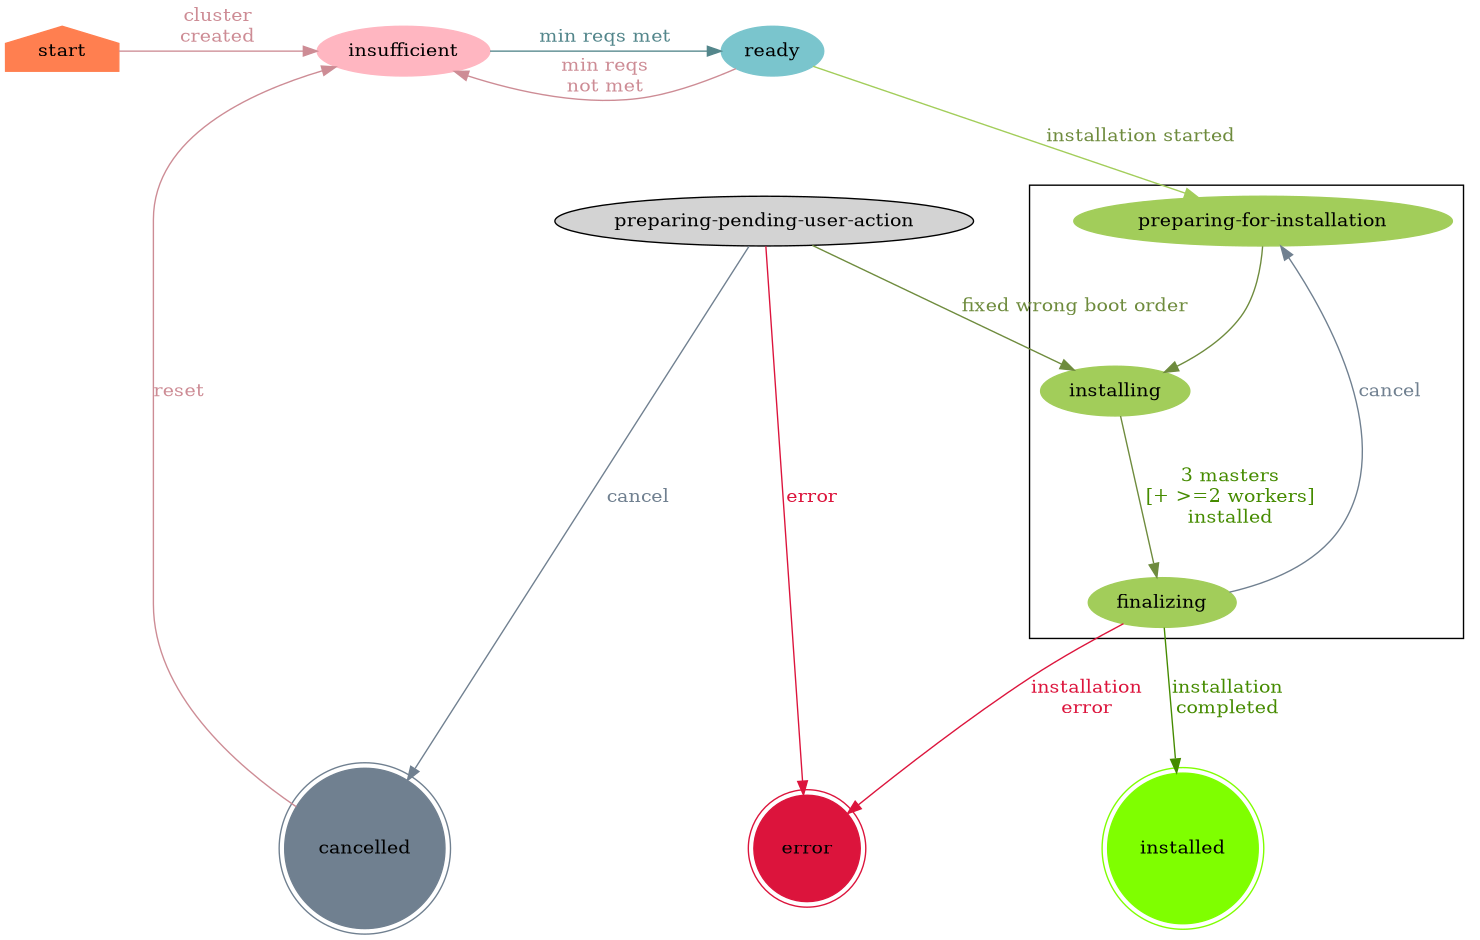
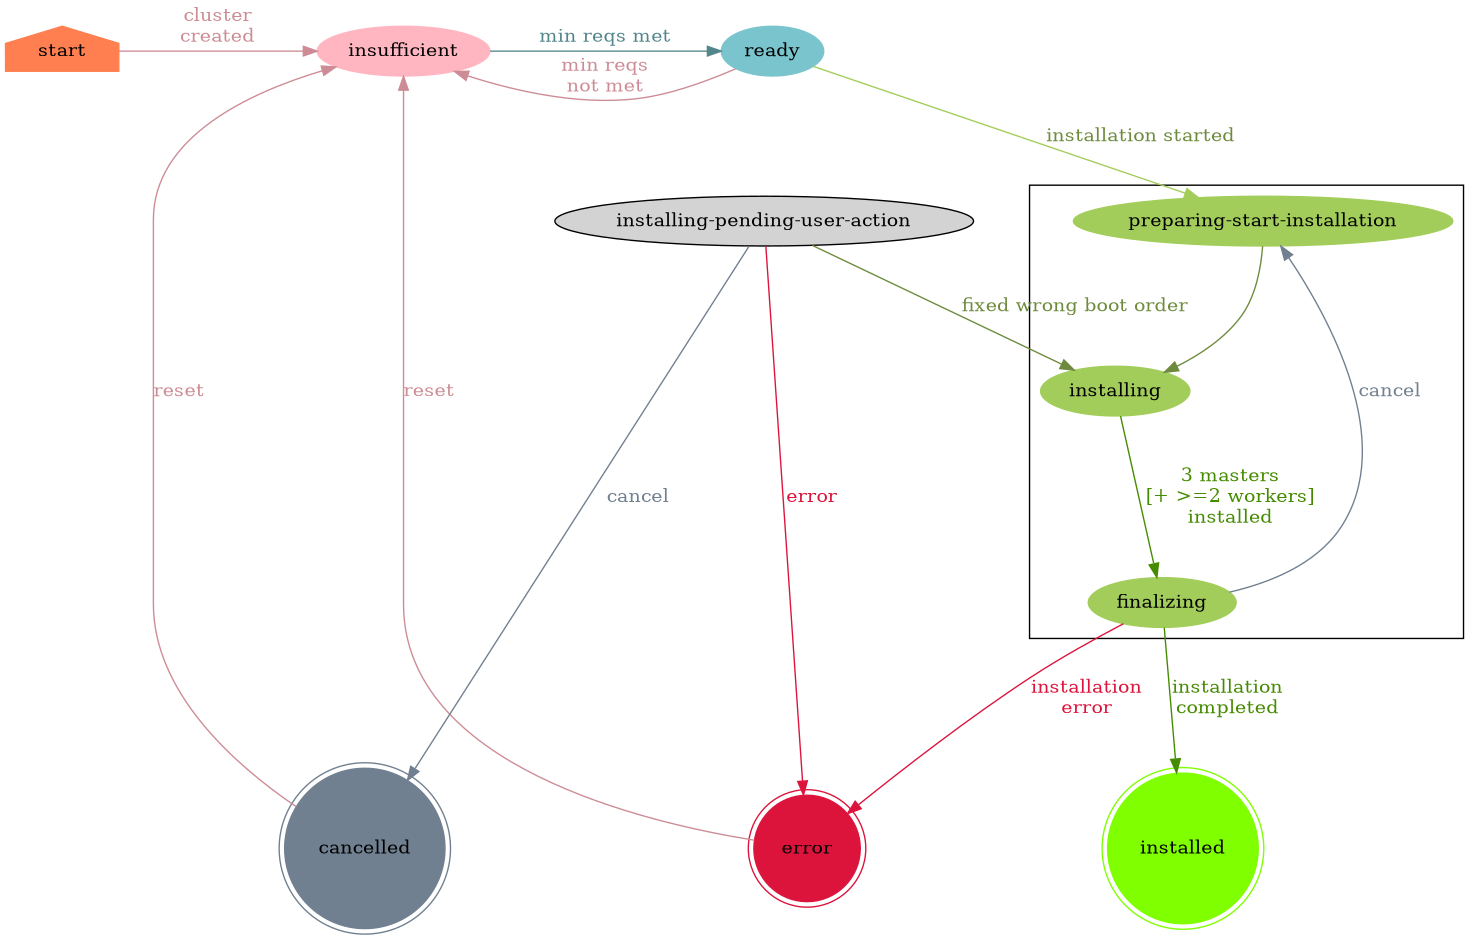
  digraph {
    compound=true
    newrank=false
    nodesep=1.0
    ranksep=1.0
    node [color=darkolivegreen3 style=filled]
    edge [color=lightpink3 fontcolor=lightpink3]
    start [color=coral shape=house]
    installed [color=chartreuse shape=doublecircle]
    insufficient [color=lightpink]
    ready [color=cadetblue3]
    error [color=crimson shape=doublecircle]
    cancelled [color=slategray shape=doublecircle]
-   "preparing-for-installation"
+   "preparing-for-installation" [label="preparing-start-installation"]
    installing
    finalizing
-   "installing-pending-user-action" [label="preparing-pending-user-action" color=""]
+   "installing-pending-user-action" [color=""]
    subgraph sub_1 {
      rank=min
      start
    }
    subgraph sub_2 {
      rank=max
      installed
    }
    subgraph sub_3 {
      rank=same
      start
      insufficient
      ready
    }
    subgraph sub_4 {
      rank=same
      installed
      error
      cancelled
    }
    subgraph cluster_5 {
      "preparing-for-installation"
      installing
      finalizing
    }
    start -> insufficient [label="cluster\ncreated"]
    insufficient -> ready [color=cadetblue4 fontcolor=cadetblue4 label="min reqs met"]
    ready -> insufficient [label="min reqs\nnot met"]
    ready -> "preparing-for-installation" [color=darkolivegreen3 fontcolor=darkolivegreen4 label="installation started"]
+   error -> insufficient [label=reset]
    cancelled -> insufficient [label=reset]
    "preparing-for-installation" -> installing [color=darkolivegreen4 fontcolor=""]
-   installing -> finalizing [color=darkolivegreen4 fontcolor=chartreuse4 label="3 masters\n[+ >=2 workers]\ninstalled"]
+   installing -> finalizing [color=chartreuse4 fontcolor=chartreuse4 label="3 masters\n[+ >=2 workers]\ninstalled"]
    finalizing -> installed [color=chartreuse4 fontcolor=chartreuse4 label="installation\ncompleted"]
    finalizing -> error [color=crimson fontcolor=crimson label="installation\nerror\n"]
    finalizing -> "preparing-for-installation" [color=slategray fontcolor=slategray label=cancel]
    "installing-pending-user-action" -> error [color=crimson fontcolor=crimson label="error\n"]
    "installing-pending-user-action" -> cancelled [color=slategray fontcolor=slategray label=cancel]
    "installing-pending-user-action" -> installing [color=darkolivegreen4 fontcolor=darkolivegreen4 label="fixed wrong boot order"]
  }
